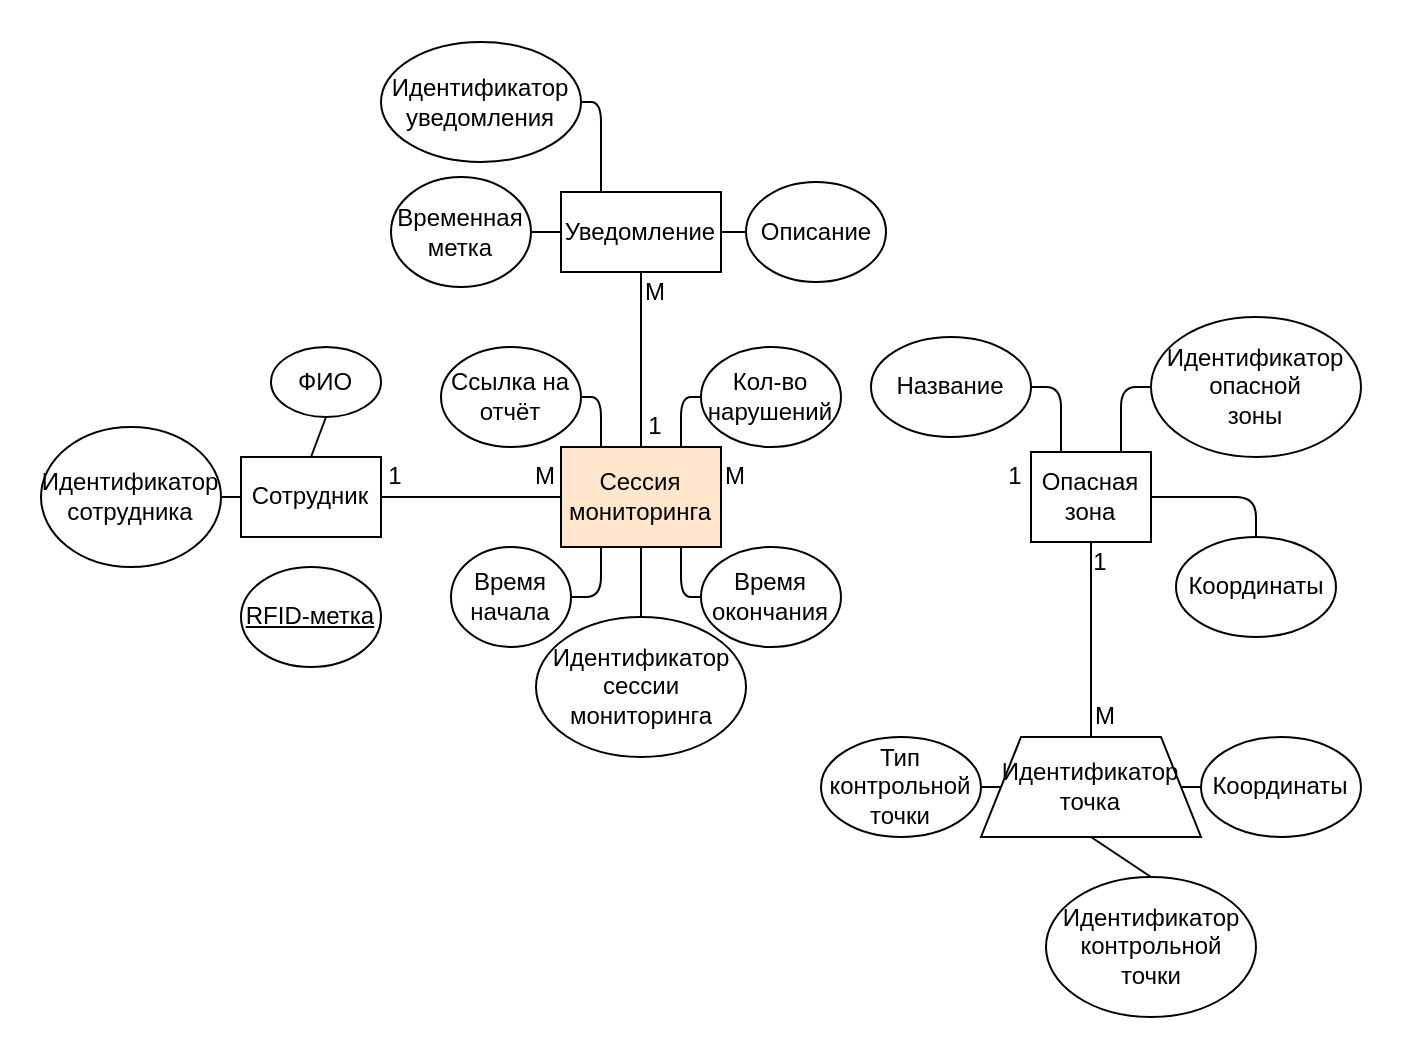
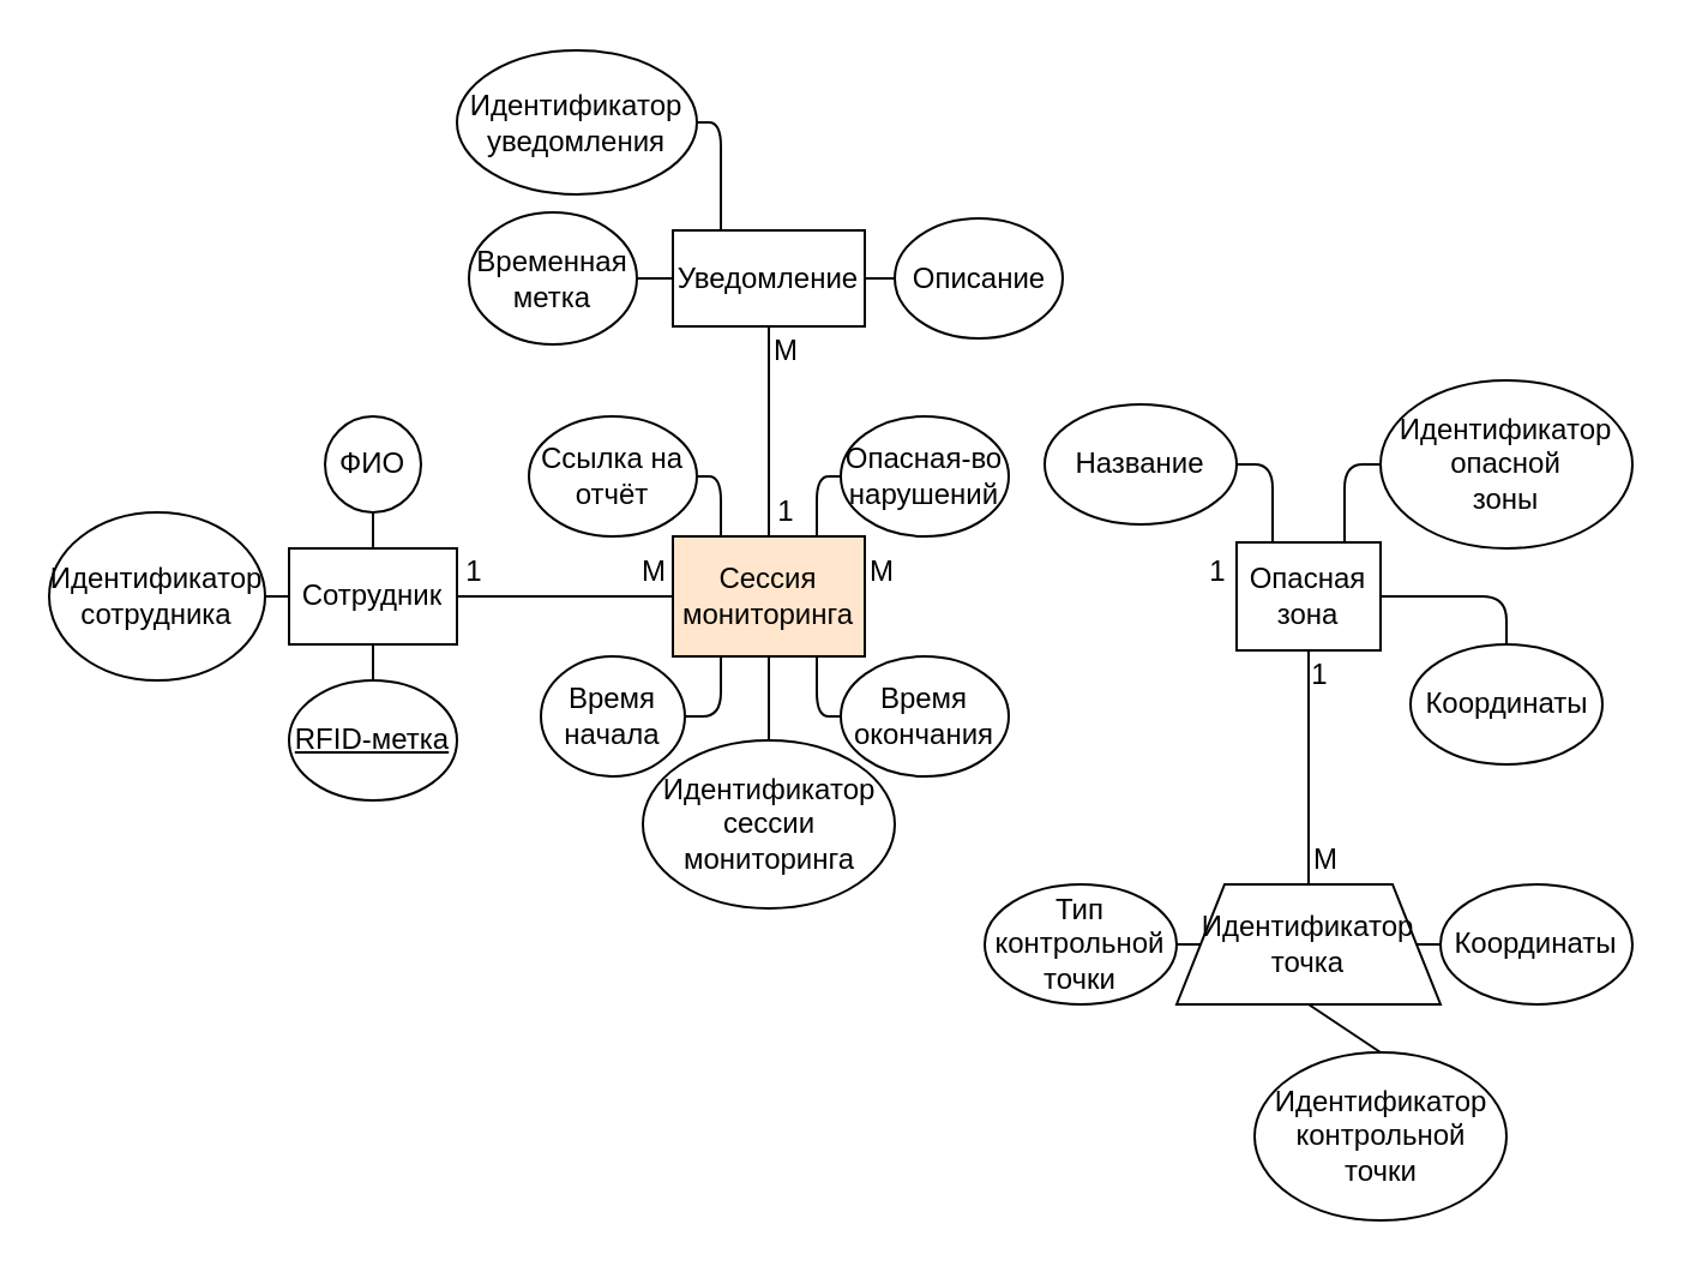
  <mxCell id="0" />
  <mxCell id="1" parent="0" />
  <mxCell id="2" style="edgeStyle=none;html=1;exitX=1;exitY=0.5;exitDx=0;exitDy=0;entryX=0;entryY=0.5;entryDx=0;entryDy=0;endArrow=none;endFill=0;" edge="1" parent="1" source="3" target="10"><mxGeometry relative="1" as="geometry" /></mxCell>
  <mxCell id="3" value="Сотрудник" style="rounded=0;whiteSpace=wrap;html=1;" vertex="1" parent="1"><mxGeometry x="120" y="228" width="70" height="40" as="geometry" /></mxCell>
  <mxCell id="4" style="edgeStyle=none;html=1;exitX=1;exitY=0.5;exitDx=0;exitDy=0;entryX=0;entryY=0.5;entryDx=0;entryDy=0;endArrow=none;endFill=0;" edge="1" parent="1" source="5" target="3"><mxGeometry relative="1" as="geometry" /></mxCell>
  <mxCell id="5" value="Идентификатор&lt;div&gt;сотрудника&lt;/div&gt;" style="ellipse;whiteSpace=wrap;html=1;" vertex="1" parent="1"><mxGeometry x="20" y="213" width="90" height="70" as="geometry" /></mxCell>
  <mxCell id="6" style="edgeStyle=none;html=1;exitX=0.5;exitY=1;exitDx=0;exitDy=0;entryX=0.5;entryY=0;entryDx=0;entryDy=0;endArrow=none;endFill=0;" edge="1" parent="1" source="7" target="3"><mxGeometry relative="1" as="geometry" /></mxCell>
- <mxCell id="7" value="ФИО" style="ellipse;whiteSpace=wrap;html=1;" vertex="1" parent="1"><mxGeometry x="135" y="173" width="55" height="35" as="geometry" /></mxCell>
+ <mxCell id="7" value="ФИО" style="ellipse;whiteSpace=wrap;html=1;" vertex="1" parent="1"><mxGeometry x="135" y="173" width="40" height="40" as="geometry" /></mxCell>
+ <mxCell id="8" style="edgeStyle=none;html=1;exitX=0.5;exitY=0;exitDx=0;exitDy=0;entryX=0.5;entryY=1;entryDx=0;entryDy=0;endArrow=none;endFill=0;" edge="1" parent="1" source="9" target="3"><mxGeometry relative="1" as="geometry" /></mxCell>
  <mxCell id="9" value="&lt;u&gt;RFID-метка&lt;/u&gt;" style="ellipse;whiteSpace=wrap;html=1;" vertex="1" parent="1"><mxGeometry x="120" y="283" width="70" height="50" as="geometry" /></mxCell>
  <mxCell id="10" value="Сессия&lt;div&gt;мониторинга&lt;/div&gt;" style="rounded=0;whiteSpace=wrap;html=1;fillColor=#ffe6cc;" vertex="1" parent="1"><mxGeometry x="280" y="223" width="80" height="50" as="geometry" /></mxCell>
  <mxCell id="11" style="edgeStyle=none;html=1;exitX=0.5;exitY=1;exitDx=0;exitDy=0;entryX=0.5;entryY=0;entryDx=0;entryDy=0;endArrow=none;endFill=0;" edge="1" parent="1" source="12" target="13"><mxGeometry relative="1" as="geometry" /></mxCell>
  <mxCell id="12" value="Опасная&lt;div&gt;зона&lt;/div&gt;" style="rounded=0;whiteSpace=wrap;html=1;" vertex="1" parent="1"><mxGeometry x="515" y="225.5" width="60" height="45" as="geometry" /></mxCell>
  <mxCell id="13" value="Идентификатор&lt;div&gt;точка&lt;/div&gt;" style="shape=trapezoid;perimeter=trapezoidPerimeter;whiteSpace=wrap;html=1;fixedSize=1;" vertex="1" parent="1"><mxGeometry x="490" y="368" width="110" height="50" as="geometry" /></mxCell>
  <mxCell id="14" style="edgeStyle=none;html=1;exitX=0.5;exitY=1;exitDx=0;exitDy=0;entryX=0.5;entryY=0;entryDx=0;entryDy=0;endArrow=none;endFill=0;" edge="1" parent="1" source="15" target="10"><mxGeometry relative="1" as="geometry" /></mxCell>
  <mxCell id="15" value="Уведомление" style="rounded=0;whiteSpace=wrap;html=1;" vertex="1" parent="1"><mxGeometry x="280" y="95.5" width="80" height="40" as="geometry" /></mxCell>
  <mxCell id="16" style="edgeStyle=orthogonalEdgeStyle;html=1;exitX=1;exitY=0.5;exitDx=0;exitDy=0;entryX=0.25;entryY=0;entryDx=0;entryDy=0;endArrow=none;endFill=0;" edge="1" parent="1" source="17" target="15"><mxGeometry relative="1" as="geometry" /></mxCell>
  <mxCell id="17" value="&lt;span style=&quot;color: rgb(0, 0, 0);&quot;&gt;Идентификатор&lt;/span&gt;&lt;div&gt;уведомления&lt;/div&gt;" style="ellipse;whiteSpace=wrap;html=1;" vertex="1" parent="1"><mxGeometry x="190" y="20.5" width="100" height="60" as="geometry" /></mxCell>
  <mxCell id="18" style="edgeStyle=none;html=1;exitX=1;exitY=0.5;exitDx=0;exitDy=0;entryX=0;entryY=0.5;entryDx=0;entryDy=0;endArrow=none;endFill=0;" edge="1" parent="1" source="19" target="15"><mxGeometry relative="1" as="geometry" /></mxCell>
  <mxCell id="19" value="Временная&lt;div&gt;метка&lt;/div&gt;" style="ellipse;whiteSpace=wrap;html=1;" vertex="1" parent="1"><mxGeometry x="195" y="88" width="70" height="55" as="geometry" /></mxCell>
  <mxCell id="20" style="edgeStyle=none;html=1;exitX=0;exitY=0.5;exitDx=0;exitDy=0;entryX=1;entryY=0.5;entryDx=0;entryDy=0;endArrow=none;endFill=0;" edge="1" parent="1" source="21" target="15"><mxGeometry relative="1" as="geometry" /></mxCell>
  <mxCell id="21" value="Описание" style="ellipse;whiteSpace=wrap;html=1;" vertex="1" parent="1"><mxGeometry x="372.5" y="90.5" width="70" height="50" as="geometry" /></mxCell>
  <mxCell id="22" style="edgeStyle=none;html=1;exitX=0.5;exitY=0;exitDx=0;exitDy=0;entryX=0.5;entryY=1;entryDx=0;entryDy=0;endArrow=none;endFill=0;" edge="1" parent="1" source="23" target="13"><mxGeometry relative="1" as="geometry" /></mxCell>
  <mxCell id="23" value="&lt;span style=&quot;color: rgb(0, 0, 0);&quot;&gt;Идентификатор&lt;/span&gt;&lt;div&gt;контрольной&lt;/div&gt;&lt;div&gt;точки&lt;/div&gt;" style="ellipse;whiteSpace=wrap;html=1;" vertex="1" parent="1"><mxGeometry x="522.5" y="438" width="105" height="70" as="geometry" /></mxCell>
  <mxCell id="24" style="edgeStyle=none;html=1;entryX=1;entryY=0.5;entryDx=0;entryDy=0;endArrow=none;endFill=0;" edge="1" parent="1" source="25" target="13"><mxGeometry relative="1" as="geometry" /></mxCell>
  <mxCell id="25" value="Координаты" style="ellipse;whiteSpace=wrap;html=1;" vertex="1" parent="1"><mxGeometry x="600" y="368" width="80" height="50" as="geometry" /></mxCell>
  <mxCell id="26" style="edgeStyle=none;html=1;exitX=1;exitY=0.5;exitDx=0;exitDy=0;entryX=0;entryY=0.5;entryDx=0;entryDy=0;endArrow=none;endFill=0;" edge="1" parent="1" source="27" target="13"><mxGeometry relative="1" as="geometry" /></mxCell>
  <mxCell id="27" value="Тип&lt;div&gt;контрольной&lt;/div&gt;&lt;div&gt;точки&lt;/div&gt;" style="ellipse;whiteSpace=wrap;html=1;" vertex="1" parent="1"><mxGeometry x="410" y="368" width="80" height="50" as="geometry" /></mxCell>
  <mxCell id="28" style="edgeStyle=orthogonalEdgeStyle;html=1;entryX=0.75;entryY=0;entryDx=0;entryDy=0;exitX=0;exitY=0.5;exitDx=0;exitDy=0;endArrow=none;endFill=0;" edge="1" parent="1" source="29" target="12"><mxGeometry relative="1" as="geometry" /></mxCell>
  <mxCell id="29" value="&lt;span style=&quot;color: rgb(0, 0, 0);&quot;&gt;Идентификатор&lt;/span&gt;&lt;div&gt;опасной&lt;/div&gt;&lt;div&gt;зоны&lt;/div&gt;" style="ellipse;whiteSpace=wrap;html=1;" vertex="1" parent="1"><mxGeometry x="575" y="158" width="105" height="70" as="geometry" /></mxCell>
  <mxCell id="30" style="edgeStyle=orthogonalEdgeStyle;html=1;entryX=1;entryY=0.5;entryDx=0;entryDy=0;exitX=0.5;exitY=0;exitDx=0;exitDy=0;endArrow=none;endFill=0;" edge="1" parent="1" source="31" target="12"><mxGeometry relative="1" as="geometry" /></mxCell>
  <mxCell id="31" value="Координаты" style="ellipse;whiteSpace=wrap;html=1;" vertex="1" parent="1"><mxGeometry x="587.5" y="268" width="80" height="50" as="geometry" /></mxCell>
  <mxCell id="32" style="edgeStyle=orthogonalEdgeStyle;html=1;entryX=0.25;entryY=0;entryDx=0;entryDy=0;exitX=1;exitY=0.5;exitDx=0;exitDy=0;endArrow=none;endFill=0;" edge="1" parent="1" source="33" target="12"><mxGeometry relative="1" as="geometry" /></mxCell>
  <mxCell id="33" value="Название" style="ellipse;whiteSpace=wrap;html=1;" vertex="1" parent="1"><mxGeometry x="435" y="168" width="80" height="50" as="geometry" /></mxCell>
  <mxCell id="34" style="edgeStyle=none;html=1;exitX=0.5;exitY=0;exitDx=0;exitDy=0;entryX=0.5;entryY=1;entryDx=0;entryDy=0;endArrow=none;endFill=0;" edge="1" parent="1" source="35" target="10"><mxGeometry relative="1" as="geometry" /></mxCell>
  <mxCell id="35" value="&lt;span style=&quot;color: rgb(0, 0, 0);&quot;&gt;Идентификатор&lt;/span&gt;&lt;div&gt;сессии&lt;/div&gt;&lt;div&gt;мониторинга&lt;/div&gt;" style="ellipse;whiteSpace=wrap;html=1;" vertex="1" parent="1"><mxGeometry x="267.5" y="308" width="105" height="70" as="geometry" /></mxCell>
  <mxCell id="36" style="edgeStyle=orthogonalEdgeStyle;html=1;entryX=0.25;entryY=1;entryDx=0;entryDy=0;exitX=1;exitY=0.5;exitDx=0;exitDy=0;endArrow=none;endFill=0;" edge="1" parent="1" source="37" target="10"><mxGeometry relative="1" as="geometry" /></mxCell>
  <mxCell id="37" value="Время&lt;div&gt;начала&lt;/div&gt;" style="ellipse;whiteSpace=wrap;html=1;" vertex="1" parent="1"><mxGeometry x="225" y="273" width="60" height="50" as="geometry" /></mxCell>
  <mxCell id="38" style="edgeStyle=orthogonalEdgeStyle;html=1;entryX=0.75;entryY=1;entryDx=0;entryDy=0;exitX=0;exitY=0.5;exitDx=0;exitDy=0;endArrow=none;endFill=0;" edge="1" parent="1" source="39" target="10"><mxGeometry relative="1" as="geometry" /></mxCell>
  <mxCell id="39" value="Время&lt;div&gt;окончания&lt;/div&gt;" style="ellipse;whiteSpace=wrap;html=1;" vertex="1" parent="1"><mxGeometry x="350" y="273" width="70" height="50" as="geometry" /></mxCell>
  <mxCell id="40" style="edgeStyle=orthogonalEdgeStyle;html=1;entryX=0.75;entryY=0;entryDx=0;entryDy=0;exitX=0;exitY=0.5;exitDx=0;exitDy=0;endArrow=none;endFill=0;" edge="1" parent="1" source="41" target="10"><mxGeometry relative="1" as="geometry" /></mxCell>
- <mxCell id="41" value="Кол-во&lt;div&gt;нарушений&lt;/div&gt;" style="ellipse;whiteSpace=wrap;html=1;" vertex="1" parent="1"><mxGeometry x="350" y="173" width="70" height="50" as="geometry" /></mxCell>
+ <mxCell id="41" value="Опасная-во&lt;div&gt;нарушений&lt;/div&gt;" style="ellipse;whiteSpace=wrap;html=1;" vertex="1" parent="1"><mxGeometry x="350" y="173" width="70" height="50" as="geometry" /></mxCell>
  <mxCell id="42" style="edgeStyle=orthogonalEdgeStyle;html=1;entryX=0.25;entryY=0;entryDx=0;entryDy=0;exitX=1;exitY=0.5;exitDx=0;exitDy=0;endArrow=none;endFill=0;" edge="1" parent="1" source="43" target="10"><mxGeometry relative="1" as="geometry" /></mxCell>
  <mxCell id="43" value="Ссылка на&lt;div&gt;отчёт&lt;/div&gt;" style="ellipse;whiteSpace=wrap;html=1;" vertex="1" parent="1"><mxGeometry x="220" y="173" width="70" height="50" as="geometry" /></mxCell>
  <mxCell id="44" value="1" style="text;html=1;align=center;verticalAlign=middle;whiteSpace=wrap;rounded=0;" vertex="1" parent="1"><mxGeometry x="190" y="228" width="15" height="20" as="geometry" /></mxCell>
  <mxCell id="45" value="М" style="text;html=1;align=center;verticalAlign=middle;whiteSpace=wrap;rounded=0;" vertex="1" parent="1"><mxGeometry x="265" y="228" width="15" height="20" as="geometry" /></mxCell>
  <mxCell id="46" value="М" style="text;html=1;align=center;verticalAlign=middle;whiteSpace=wrap;rounded=0;" vertex="1" parent="1"><mxGeometry x="360" y="228" width="15" height="20" as="geometry" /></mxCell>
  <mxCell id="47" value="1" style="text;html=1;align=center;verticalAlign=middle;whiteSpace=wrap;rounded=0;" vertex="1" parent="1"><mxGeometry x="500" y="228" width="15" height="20" as="geometry" /></mxCell>
  <mxCell id="48" value="1" style="text;html=1;align=center;verticalAlign=middle;whiteSpace=wrap;rounded=0;" vertex="1" parent="1"><mxGeometry x="540" y="270.5" width="20" height="20" as="geometry" /></mxCell>
  <mxCell id="49" value="М" style="text;html=1;align=center;verticalAlign=middle;whiteSpace=wrap;rounded=0;" vertex="1" parent="1"><mxGeometry x="545" y="348" width="15" height="20" as="geometry" /></mxCell>
  <mxCell id="50" value="1" style="text;html=1;align=center;verticalAlign=middle;whiteSpace=wrap;rounded=0;" vertex="1" parent="1"><mxGeometry x="320" y="203" width="15" height="20" as="geometry" /></mxCell>
  <mxCell id="51" value="М" style="text;html=1;align=center;verticalAlign=middle;whiteSpace=wrap;rounded=0;" vertex="1" parent="1"><mxGeometry x="320" y="135.5" width="15" height="20" as="geometry" /></mxCell>
